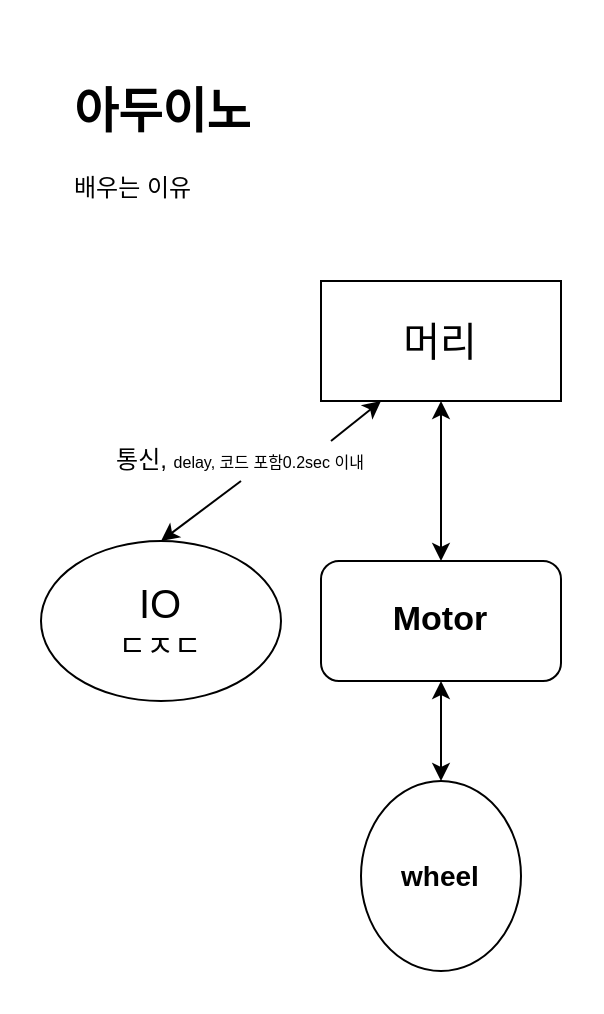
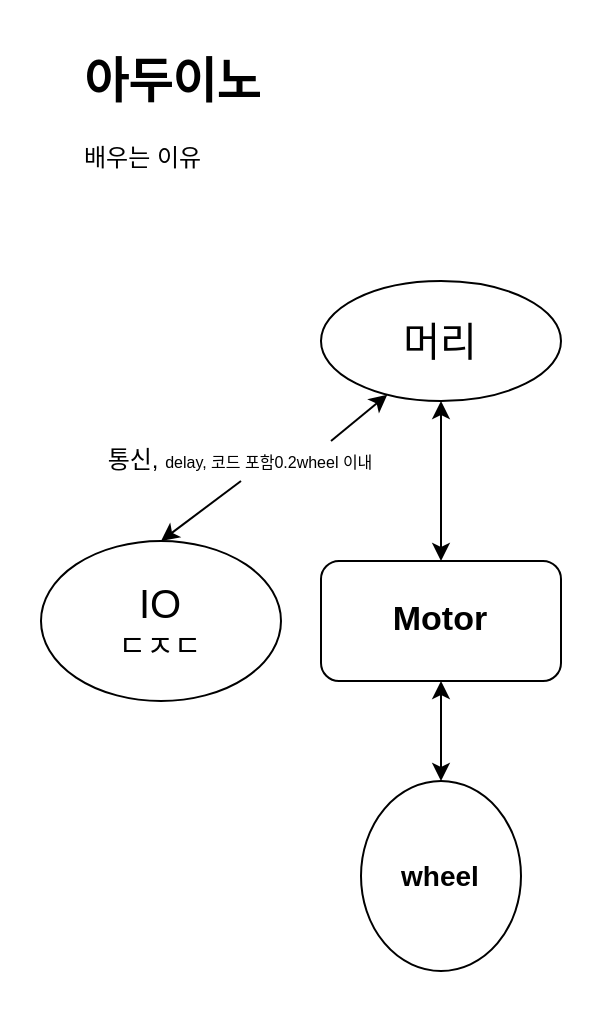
  <mxCell id="0" />
  <mxCell id="1" parent="0" />
- <mxCell id="2" value="&lt;font style=&quot;font-size: 20px;&quot;&gt;머리&lt;/font&gt;" style="rounded=0;whiteSpace=wrap;html=1;" vertex="1" parent="1"><mxGeometry x="160" y="140" width="120" height="60" as="geometry" /></mxCell>
+ <mxCell id="2" value="&lt;font style=&quot;font-size: 20px;&quot;&gt;머리&lt;/font&gt;" style="ellipse;whiteSpace=wrap;html=1;" vertex="1" parent="1"><mxGeometry x="160" y="140" width="120" height="60" as="geometry" /></mxCell>
  <mxCell id="3" value="&lt;font style=&quot;font-size: 20px;&quot;&gt;IO&lt;/font&gt;&lt;div style=&quot;font-size: 15px;&quot;&gt;ㄷㅈㄷ&lt;/div&gt;" style="ellipse;whiteSpace=wrap;html=1;" vertex="1" parent="1"><mxGeometry x="20" y="270" width="120" height="80" as="geometry" /></mxCell>
- <mxCell id="4" value="통신, &lt;font style=&quot;font-size: 8px;&quot;&gt;delay, 코드 포함0.2sec 이내&lt;/font&gt;" style="text;html=1;align=center;verticalAlign=middle;whiteSpace=wrap;rounded=0;" vertex="1" parent="1"><mxGeometry x="30" y="220" width="180" height="20" as="geometry" /></mxCell>
+ <mxCell id="4" value="통신, &lt;font style=&quot;font-size: 8px;&quot;&gt;delay, 코드 포함0.2wheel 이내&lt;/font&gt;" style="text;html=1;align=center;verticalAlign=middle;whiteSpace=wrap;rounded=0;" vertex="1" parent="1"><mxGeometry x="30" y="220" width="180" height="20" as="geometry" /></mxCell>
  <mxCell id="5" value="" style="endArrow=classic;html=1;rounded=0;exitX=0.75;exitY=0;exitDx=0;exitDy=0;entryX=0.25;entryY=1;entryDx=0;entryDy=0;" edge="1" parent="1" source="4" target="2"><mxGeometry width="50" height="50" relative="1" as="geometry"><mxPoint x="240" y="270" as="sourcePoint" /><mxPoint x="290" y="220" as="targetPoint" /></mxGeometry></mxCell>
  <mxCell id="6" value="" style="endArrow=classic;html=1;rounded=0;exitX=0.5;exitY=1;exitDx=0;exitDy=0;entryX=0.5;entryY=0;entryDx=0;entryDy=0;" edge="1" parent="1" source="4" target="3"><mxGeometry width="50" height="50" relative="1" as="geometry"><mxPoint x="240" y="270" as="sourcePoint" /><mxPoint x="290" y="220" as="targetPoint" /></mxGeometry></mxCell>
- <mxCell id="7" value="&lt;h1 style=&quot;margin-top: 0px;&quot;&gt;아두이노&lt;/h1&gt;&lt;p&gt;배우는 이유&amp;nbsp;&lt;/p&gt;" style="text;html=1;whiteSpace=wrap;overflow=hidden;rounded=0;" vertex="1" parent="1"><mxGeometry x="35" y="35" width="180" height="80" as="geometry" /></mxCell>
+ <mxCell id="7" value="&lt;h1 style=&quot;margin-top: 0px;&quot;&gt;아두이노&lt;/h1&gt;&lt;p&gt;배우는 이유&amp;nbsp;&lt;/p&gt;" style="text;html=1;whiteSpace=wrap;overflow=hidden;rounded=0;" vertex="1" parent="1"><mxGeometry x="40" y="20" width="180" height="80" as="geometry" /></mxCell>
  <mxCell id="8" value="" style="endArrow=classic;startArrow=classic;html=1;rounded=0;entryX=0.5;entryY=1;entryDx=0;entryDy=0;exitX=0.5;exitY=0;exitDx=0;exitDy=0;" edge="1" parent="1" source="9" target="2"><mxGeometry width="50" height="50" relative="1" as="geometry"><mxPoint x="220" y="280" as="sourcePoint" /><mxPoint x="300" y="190" as="targetPoint" /></mxGeometry></mxCell>
  <mxCell id="9" value="&lt;b&gt;&lt;font style=&quot;font-size: 17px;&quot;&gt;Motor&lt;/font&gt;&lt;/b&gt;" style="rounded=1;whiteSpace=wrap;html=1;" vertex="1" parent="1"><mxGeometry x="160" y="280" width="120" height="60" as="geometry" /></mxCell>
  <mxCell id="10" value="&lt;b&gt;&lt;font style=&quot;font-size: 14px;&quot;&gt;wheel&lt;/font&gt;&lt;/b&gt;" style="ellipse;whiteSpace=wrap;html=1;aspect=fixed;" vertex="1" parent="1"><mxGeometry x="180" y="390" width="80" height="95" as="geometry" /></mxCell>
  <mxCell id="11" value="" style="endArrow=classic;startArrow=classic;html=1;rounded=0;entryX=0.5;entryY=1;entryDx=0;entryDy=0;exitX=0.5;exitY=0;exitDx=0;exitDy=0;" edge="1" parent="1" source="10" target="9"><mxGeometry width="50" height="50" relative="1" as="geometry"><mxPoint x="200" y="470" as="sourcePoint" /><mxPoint x="250" y="420" as="targetPoint" /></mxGeometry></mxCell>
